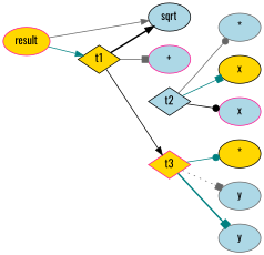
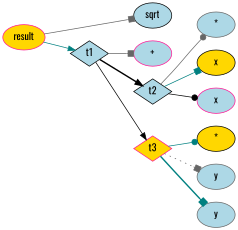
  digraph {
    fontname=Oswald
    rankdir=LR
    node [color=black fillcolor=lightblue fontname=Oswald shape=ellipse style=filled]
    edge [arrowhead=normal color=gray40 fontname=Oswald style=solid]
    result [color=deeppink fillcolor=gold]
    sqrt
-   t1 [fillcolor=gold shape=diamond]
+   t1 [shape=diamond]
    n4 [color=deeppink label="+"]
    t2 [shape=diamond]
    t3 [color=deeppink fillcolor=gold shape=diamond]
    n7 [color=gray40 label="*"]
    n8 [fillcolor=gold label=x]
    n9 [color=deeppink label=x]
    n10 [fillcolor=gold label="*"]
    n11 [color=gray40 label=y]
    n12 [color=gray40 label=y]
-   result -> sqrt
+   result -> sqrt [arrowhead=box]
    result -> t1 [color=teal]
    t1 -> n4 [arrowhead=box]
-   t1 -> sqrt [color=black style=bold]
+   t1 -> t2 [color=black style=bold]
    t1 -> t3 [color=black]
    t2 -> n7 [arrowhead=dot]
    t2 -> n8 [arrowhead=box color=teal]
    t2 -> n9 [arrowhead=dot color=black]
    t3 -> n10 [arrowhead=dot color=teal]
    t3 -> n11 [arrowhead=box style=dotted]
    t3 -> n12 [arrowhead=box color=teal style=bold]
  }
